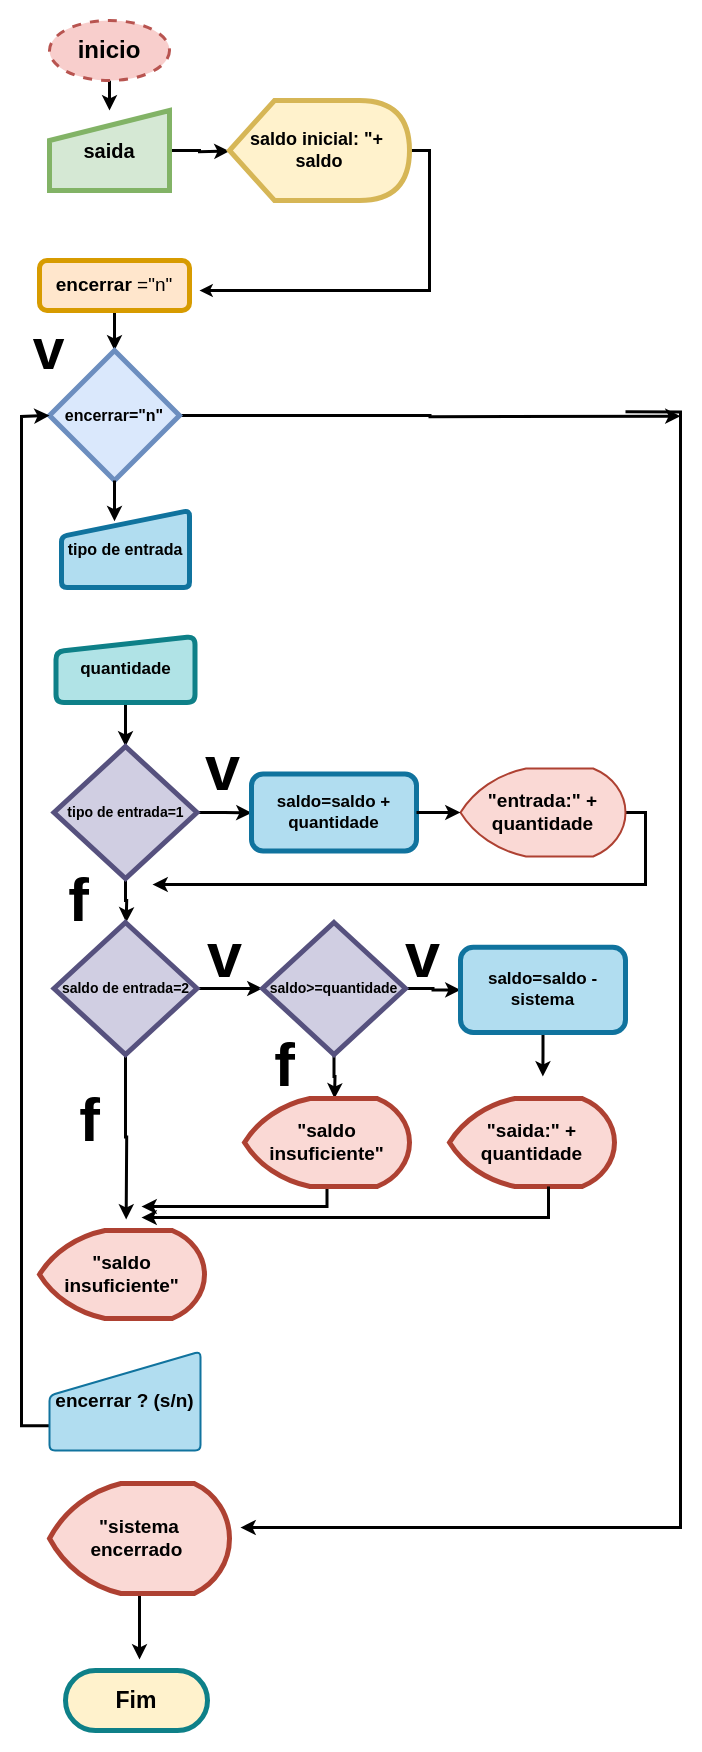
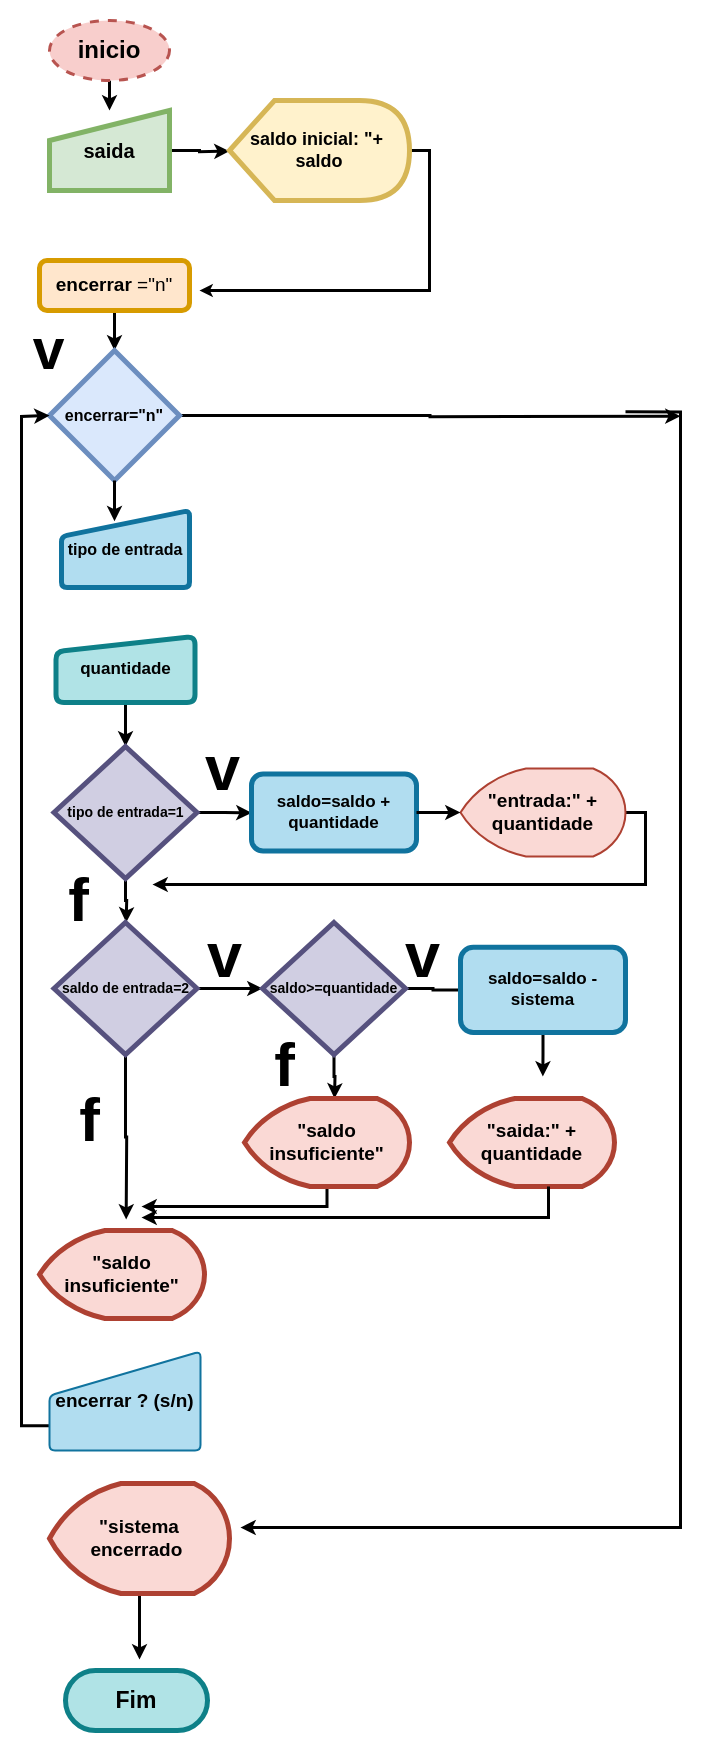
  <mxCell id="0" />
  <mxCell id="1" parent="0" />
  <mxCell id="2" style="edgeStyle=orthogonalEdgeStyle;rounded=0;orthogonalLoop=1;jettySize=auto;html=1;exitX=0.5;exitY=1;exitDx=0;exitDy=0;entryX=0.5;entryY=0;entryDx=0;entryDy=0;strokeWidth=3;" edge="1" parent="1" source="3" target="5"><mxGeometry relative="1" as="geometry" /></mxCell>
  <mxCell id="3" value="&lt;font style=&quot;font-size: 24px;&quot;&gt;&lt;b&gt;inicio&lt;/b&gt;&lt;/font&gt;" style="ellipse;whiteSpace=wrap;html=1;fillColor=#f8cecc;strokeColor=#b85450;strokeWidth=3;dashed=1;" vertex="1" parent="1"><mxGeometry x="49" y="20" width="120" height="60" as="geometry" /></mxCell>
  <mxCell id="4" style="edgeStyle=orthogonalEdgeStyle;rounded=0;orthogonalLoop=1;jettySize=auto;html=1;exitX=1;exitY=0.5;exitDx=0;exitDy=0;strokeWidth=3;" edge="1" parent="1" source="5"><mxGeometry relative="1" as="geometry"><mxPoint x="229" y="150.667" as="targetPoint" /></mxGeometry></mxCell>
  <mxCell id="5" value="&lt;b&gt;&lt;font style=&quot;font-size: 20px;&quot;&gt;saida&lt;/font&gt;&lt;/b&gt;" style="shape=manualInput;whiteSpace=wrap;html=1;fillColor=#d5e8d4;strokeColor=#82b366;strokeWidth=5;" vertex="1" parent="1"><mxGeometry x="49" y="110" width="120" height="80" as="geometry" /></mxCell>
  <mxCell id="6" style="edgeStyle=orthogonalEdgeStyle;rounded=0;orthogonalLoop=1;jettySize=auto;html=1;exitX=1;exitY=0.5;exitDx=0;exitDy=0;exitPerimeter=0;strokeWidth=3;endSize=4;" edge="1" parent="1" source="7"><mxGeometry relative="1" as="geometry"><mxPoint x="199" y="290" as="targetPoint" /><Array as="points"><mxPoint x="429" y="150" /><mxPoint x="429" y="290" /></Array></mxGeometry></mxCell>
  <mxCell id="7" value="&lt;font size=&quot;1&quot; style=&quot;&quot;&gt;&lt;b style=&quot;font-size: 18px;&quot;&gt;saldo inicial: &quot;+&amp;nbsp;&lt;/b&gt;&lt;/font&gt;&lt;div&gt;&lt;font size=&quot;1&quot; style=&quot;&quot;&gt;&lt;b style=&quot;font-size: 18px;&quot;&gt;saldo&lt;/b&gt;&lt;/font&gt;&lt;/div&gt;" style="shape=display;whiteSpace=wrap;html=1;fillColor=#fff2cc;strokeColor=#d6b656;strokeWidth=5;" vertex="1" parent="1"><mxGeometry x="229" y="100" width="180" height="100" as="geometry" /></mxCell>
  <mxCell id="8" style="edgeStyle=orthogonalEdgeStyle;rounded=0;orthogonalLoop=1;jettySize=auto;html=1;exitX=0.5;exitY=1;exitDx=0;exitDy=0;entryX=0.5;entryY=0;entryDx=0;entryDy=0;strokeWidth=3;" edge="1" parent="1" source="9" target="12"><mxGeometry relative="1" as="geometry" /></mxCell>
  <mxCell id="9" value="&lt;font style=&quot;font-size: 19px;&quot;&gt;&lt;b&gt;&lt;font style=&quot;font-size: 19px;&quot;&gt;encerrar &lt;/font&gt;&lt;/b&gt;=&quot;n&quot;&lt;/font&gt;" style="rounded=1;whiteSpace=wrap;html=1;fillColor=#ffe6cc;strokeColor=#d79b00;strokeWidth=5;" vertex="1" parent="1"><mxGeometry x="39" y="260" width="150" height="50" as="geometry" /></mxCell>
  <mxCell id="10" style="edgeStyle=orthogonalEdgeStyle;rounded=0;orthogonalLoop=1;jettySize=auto;html=1;exitX=1;exitY=0.5;exitDx=0;exitDy=0;strokeWidth=3;" edge="1" parent="1"><mxGeometry relative="1" as="geometry"><mxPoint x="240" y="1527" as="targetPoint" /><mxPoint x="625" y="411.37" as="sourcePoint" /><Array as="points"><mxPoint x="680" y="411" /><mxPoint x="680" y="1527" /></Array></mxGeometry></mxCell>
  <mxCell id="11" style="edgeStyle=orthogonalEdgeStyle;rounded=0;orthogonalLoop=1;jettySize=auto;html=1;exitX=1;exitY=0.5;exitDx=0;exitDy=0;strokeWidth=3;" edge="1" parent="1" source="12"><mxGeometry relative="1" as="geometry"><mxPoint x="680" y="415.667" as="targetPoint" /></mxGeometry></mxCell>
  <mxCell id="12" value="&lt;font style=&quot;font-size: 16px;&quot;&gt;&lt;b&gt;encerrar=&quot;n&quot;&lt;/b&gt;&lt;/font&gt;" style="rhombus;whiteSpace=wrap;html=1;fillColor=#dae8fc;strokeColor=#6c8ebf;strokeWidth=5;" vertex="1" parent="1"><mxGeometry x="49" y="350" width="130" height="130" as="geometry" /></mxCell>
  <mxCell id="13" value="&lt;font style=&quot;font-size: 16px;&quot;&gt;&lt;b&gt;tipo de entrada&lt;/b&gt;&lt;/font&gt;" style="html=1;strokeWidth=5;shape=manualInput;whiteSpace=wrap;rounded=1;size=26;arcSize=11;fillColor=#b1ddf0;strokeColor=#10739e;" vertex="1" parent="1"><mxGeometry x="61" y="510" width="128" height="77" as="geometry" /></mxCell>
  <mxCell id="14" style="edgeStyle=orthogonalEdgeStyle;rounded=0;orthogonalLoop=1;jettySize=auto;html=1;exitX=0.5;exitY=1;exitDx=0;exitDy=0;entryX=0.5;entryY=0;entryDx=0;entryDy=0;strokeWidth=3;" edge="1" parent="1" source="15" target="21"><mxGeometry relative="1" as="geometry" /></mxCell>
  <mxCell id="15" value="&lt;b&gt;&lt;font style=&quot;font-size: 17px;&quot;&gt;quantidade&lt;/font&gt;&lt;/b&gt;" style="html=1;strokeWidth=5;shape=manualInput;whiteSpace=wrap;rounded=1;size=15;arcSize=16;fillColor=#b0e3e6;strokeColor=#0e8088;" vertex="1" parent="1"><mxGeometry x="55.5" y="636" width="139" height="66" as="geometry" /></mxCell>
  <mxCell id="16" style="edgeStyle=orthogonalEdgeStyle;rounded=0;orthogonalLoop=1;jettySize=auto;html=1;exitX=0.5;exitY=1;exitDx=0;exitDy=0;entryX=0.414;entryY=0.139;entryDx=0;entryDy=0;entryPerimeter=0;strokeWidth=3;" edge="1" parent="1" source="12" target="13"><mxGeometry relative="1" as="geometry"><Array as="points"><mxPoint x="114" y="500" /><mxPoint x="114" y="500" /></Array></mxGeometry></mxCell>
  <mxCell id="17" value="&lt;font style=&quot;font-size: 57px;&quot;&gt;&lt;b&gt;v&lt;/b&gt;&lt;/font&gt;" style="text;html=1;align=center;verticalAlign=middle;resizable=0;points=[];autosize=1;strokeColor=none;fillColor=none;strokeWidth=6;" vertex="1" parent="1"><mxGeometry x="20" y="310" width="55" height="77" as="geometry" /></mxCell>
  <mxCell id="18" style="edgeStyle=orthogonalEdgeStyle;rounded=0;orthogonalLoop=1;jettySize=auto;html=1;exitX=0.5;exitY=1;exitDx=0;exitDy=0;" edge="1" parent="1" source="15" target="15"><mxGeometry relative="1" as="geometry" /></mxCell>
  <mxCell id="19" style="edgeStyle=orthogonalEdgeStyle;rounded=0;orthogonalLoop=1;jettySize=auto;html=1;exitX=1;exitY=0.5;exitDx=0;exitDy=0;strokeWidth=3;" edge="1" parent="1" source="21"><mxGeometry relative="1" as="geometry"><mxPoint x="251" y="812.333" as="targetPoint" /></mxGeometry></mxCell>
  <mxCell id="20" style="edgeStyle=orthogonalEdgeStyle;rounded=0;orthogonalLoop=1;jettySize=auto;html=1;exitX=0.5;exitY=1;exitDx=0;exitDy=0;strokeWidth=3;" edge="1" parent="1" source="21"><mxGeometry relative="1" as="geometry"><mxPoint x="125.667" y="922" as="targetPoint" /></mxGeometry></mxCell>
  <mxCell id="21" value="&lt;b&gt;&lt;font style=&quot;font-size: 14px;&quot;&gt;tipo de entrada=1&lt;/font&gt;&lt;/b&gt;" style="rhombus;whiteSpace=wrap;html=1;strokeWidth=5;fillColor=#d0cee2;strokeColor=#56517e;" vertex="1" parent="1"><mxGeometry x="53.5" y="746" width="143" height="132" as="geometry" /></mxCell>
  <mxCell id="22" value="&lt;b&gt;&lt;font style=&quot;font-size: 17px;&quot;&gt;saldo=saldo + quantidade&lt;/font&gt;&lt;/b&gt;" style="rounded=1;whiteSpace=wrap;html=1;strokeWidth=5;fillColor=#b1ddf0;strokeColor=#10739e;" vertex="1" parent="1"><mxGeometry x="251" y="773.5" width="165" height="77" as="geometry" /></mxCell>
  <mxCell id="23" style="edgeStyle=orthogonalEdgeStyle;rounded=0;orthogonalLoop=1;jettySize=auto;html=1;exitX=1;exitY=0.5;exitDx=0;exitDy=0;exitPerimeter=0;entryX=1;entryY=0.182;entryDx=0;entryDy=0;entryPerimeter=0;strokeWidth=3;" edge="1" parent="1" source="24"><mxGeometry relative="1" as="geometry"><mxPoint x="152" y="884.006" as="targetPoint" /><Array as="points"><mxPoint x="645" y="812" /><mxPoint x="645" y="884" /></Array></mxGeometry></mxCell>
  <mxCell id="24" value="&lt;b&gt;&lt;font style=&quot;font-size: 19px;&quot;&gt;&quot;entrada:&quot; + quantidade&lt;/font&gt;&lt;/b&gt;" style="strokeWidth=2;html=1;shape=mxgraph.flowchart.display;whiteSpace=wrap;fillColor=#fad9d5;strokeColor=#ae4132;" vertex="1" parent="1"><mxGeometry x="460" y="768" width="165" height="88" as="geometry" /></mxCell>
  <mxCell id="25" style="edgeStyle=orthogonalEdgeStyle;rounded=0;orthogonalLoop=1;jettySize=auto;html=1;exitX=1;exitY=0.5;exitDx=0;exitDy=0;entryX=0;entryY=0.5;entryDx=0;entryDy=0;entryPerimeter=0;strokeWidth=3;" edge="1" parent="1" source="22" target="24"><mxGeometry relative="1" as="geometry" /></mxCell>
  <mxCell id="26" value="&lt;font style=&quot;font-size: 63px;&quot;&gt;&lt;b&gt;v&lt;/b&gt;&lt;/font&gt;" style="text;html=1;align=center;verticalAlign=middle;resizable=0;points=[];autosize=1;strokeColor=none;fillColor=none;" vertex="1" parent="1"><mxGeometry x="194.5" y="724" width="55" height="88" as="geometry" /></mxCell>
  <mxCell id="27" style="edgeStyle=orthogonalEdgeStyle;rounded=0;orthogonalLoop=1;jettySize=auto;html=1;exitX=1;exitY=0.5;exitDx=0;exitDy=0;entryX=0;entryY=0.5;entryDx=0;entryDy=0;strokeWidth=3;" edge="1" parent="1" source="29" target="33"><mxGeometry relative="1" as="geometry" /></mxCell>
  <mxCell id="28" style="edgeStyle=orthogonalEdgeStyle;rounded=0;orthogonalLoop=1;jettySize=auto;html=1;exitX=0.5;exitY=1;exitDx=0;exitDy=0;strokeWidth=3;" edge="1" parent="1" source="29"><mxGeometry relative="1" as="geometry"><mxPoint x="125.667" y="1219" as="targetPoint" /></mxGeometry></mxCell>
  <mxCell id="29" value="&lt;b&gt;&lt;font style=&quot;font-size: 14px;&quot;&gt;saldo de entrada=2&lt;/font&gt;&lt;/b&gt;" style="rhombus;whiteSpace=wrap;html=1;strokeWidth=5;fillColor=#d0cee2;strokeColor=#56517e;" vertex="1" parent="1"><mxGeometry x="53.5" y="922" width="143" height="132" as="geometry" /></mxCell>
  <mxCell id="30" value="&lt;span style=&quot;font-size: 62px;&quot;&gt;&lt;b&gt;f&lt;/b&gt;&lt;/span&gt;" style="text;html=1;align=center;verticalAlign=middle;resizable=0;points=[];autosize=1;strokeColor=none;fillColor=none;" vertex="1" parent="1"><mxGeometry x="55.5" y="856" width="44" height="88" as="geometry" /></mxCell>
- <mxCell id="31" style="edgeStyle=orthogonalEdgeStyle;rounded=0;orthogonalLoop=1;jettySize=auto;html=1;exitX=1;exitY=0.5;exitDx=0;exitDy=0;entryX=0;entryY=0.5;entryDx=0;entryDy=0;strokeWidth=3;" edge="1" parent="1" source="33" target="36"><mxGeometry relative="1" as="geometry" /></mxCell>
+ <mxCell id="31" style="edgeStyle=orthogonalEdgeStyle;rounded=0;orthogonalLoop=1;jettySize=auto;html=1;exitX=1;exitY=0.5;exitDx=0;exitDy=0;entryX=0;entryY=0.5;entryDx=0;entryDy=0;strokeWidth=3;endArrow=none;" edge="1" parent="1" source="33" target="36"><mxGeometry relative="1" as="geometry" /></mxCell>
  <mxCell id="32" style="edgeStyle=orthogonalEdgeStyle;rounded=0;orthogonalLoop=1;jettySize=auto;html=1;exitX=0.5;exitY=1;exitDx=0;exitDy=0;strokeWidth=3;" edge="1" parent="1" source="33"><mxGeometry relative="1" as="geometry"><mxPoint x="334" y="1098" as="targetPoint" /></mxGeometry></mxCell>
  <mxCell id="33" value="&lt;b style=&quot;&quot;&gt;&lt;font style=&quot;font-size: 14px;&quot;&gt;saldo&amp;gt;=quantidade&lt;/font&gt;&lt;/b&gt;" style="rhombus;whiteSpace=wrap;html=1;strokeWidth=5;fillColor=#d0cee2;strokeColor=#56517e;" vertex="1" parent="1"><mxGeometry x="262" y="922" width="143" height="132" as="geometry" /></mxCell>
  <mxCell id="34" value="&lt;font style=&quot;font-size: 63px;&quot;&gt;&lt;b&gt;v&lt;/b&gt;&lt;/font&gt;" style="text;html=1;align=center;verticalAlign=middle;resizable=0;points=[];autosize=1;strokeColor=none;fillColor=none;" vertex="1" parent="1"><mxGeometry x="196.5" y="911" width="55" height="88" as="geometry" /></mxCell>
  <mxCell id="35" style="edgeStyle=orthogonalEdgeStyle;rounded=0;orthogonalLoop=1;jettySize=auto;html=1;exitX=0.5;exitY=1;exitDx=0;exitDy=0;strokeWidth=3;" edge="1" parent="1" source="36"><mxGeometry relative="1" as="geometry"><mxPoint x="542.333" y="1076" as="targetPoint" /></mxGeometry></mxCell>
  <mxCell id="36" value="&lt;b&gt;&lt;font style=&quot;font-size: 17px;&quot;&gt;saldo=saldo -sistema&lt;/font&gt;&lt;/b&gt;" style="rounded=1;whiteSpace=wrap;html=1;strokeWidth=5;fillColor=#b1ddf0;strokeColor=#10739e;" vertex="1" parent="1"><mxGeometry x="460" y="946.75" width="165" height="85.25" as="geometry" /></mxCell>
  <mxCell id="37" value="&lt;font style=&quot;font-size: 63px;&quot;&gt;&lt;b&gt;v&lt;/b&gt;&lt;/font&gt;" style="text;html=1;align=center;verticalAlign=middle;resizable=0;points=[];autosize=1;strokeColor=none;fillColor=none;" vertex="1" parent="1"><mxGeometry x="394" y="911" width="55" height="88" as="geometry" /></mxCell>
  <mxCell id="38" style="edgeStyle=orthogonalEdgeStyle;rounded=0;orthogonalLoop=1;jettySize=auto;html=1;exitX=0.5;exitY=1;exitDx=0;exitDy=0;exitPerimeter=0;strokeWidth=3;" edge="1" parent="1" source="39"><mxGeometry relative="1" as="geometry"><mxPoint x="141" y="1206" as="targetPoint" /><Array as="points"><mxPoint x="327" y="1206" /><mxPoint x="141" y="1206" /></Array></mxGeometry></mxCell>
  <mxCell id="39" value="&lt;span style=&quot;font-size: 19px;&quot;&gt;&lt;b&gt;&quot;saldo insuficiente&quot;&lt;/b&gt;&lt;/span&gt;" style="strokeWidth=5;html=1;shape=mxgraph.flowchart.display;whiteSpace=wrap;fillColor=#fad9d5;strokeColor=#ae4132;" vertex="1" parent="1"><mxGeometry x="244" y="1098" width="165" height="88" as="geometry" /></mxCell>
  <mxCell id="40" value="&lt;b&gt;&lt;font style=&quot;font-size: 19px;&quot;&gt;&quot;saida:&quot; + quantidade&lt;/font&gt;&lt;/b&gt;" style="strokeWidth=5;html=1;shape=mxgraph.flowchart.display;whiteSpace=wrap;fillColor=#fad9d5;strokeColor=#ae4132;" vertex="1" parent="1"><mxGeometry x="449" y="1098" width="165" height="88" as="geometry" /></mxCell>
  <mxCell id="41" value="&lt;span style=&quot;font-size: 62px;&quot;&gt;&lt;b&gt;f&lt;/b&gt;&lt;/span&gt;" style="text;html=1;align=center;verticalAlign=middle;resizable=0;points=[];autosize=1;strokeColor=none;fillColor=none;" vertex="1" parent="1"><mxGeometry x="262" y="1021" width="44" height="88" as="geometry" /></mxCell>
  <mxCell id="42" value="&lt;span style=&quot;font-size: 19px;&quot;&gt;&lt;b&gt;&quot;saldo insuficiente&quot;&lt;/b&gt;&lt;/span&gt;" style="strokeWidth=5;html=1;shape=mxgraph.flowchart.display;whiteSpace=wrap;fillColor=#fad9d5;strokeColor=#ae4132;" vertex="1" parent="1"><mxGeometry x="39" y="1230" width="165" height="88" as="geometry" /></mxCell>
  <mxCell id="43" style="edgeStyle=orthogonalEdgeStyle;rounded=0;orthogonalLoop=1;jettySize=auto;html=1;strokeWidth=3;" edge="1" parent="1" source="40"><mxGeometry relative="1" as="geometry"><mxPoint x="141" y="1217" as="targetPoint" /><mxPoint x="548" y="1197" as="sourcePoint" /><Array as="points"><mxPoint x="548" y="1217" /></Array></mxGeometry></mxCell>
  <mxCell id="44" value="&lt;span style=&quot;font-size: 62px;&quot;&gt;&lt;b&gt;f&lt;/b&gt;&lt;/span&gt;" style="text;html=1;align=center;verticalAlign=middle;resizable=0;points=[];autosize=1;strokeColor=none;fillColor=none;" vertex="1" parent="1"><mxGeometry x="66.5" y="1076" width="44" height="88" as="geometry" /></mxCell>
  <mxCell id="45" style="edgeStyle=orthogonalEdgeStyle;rounded=0;orthogonalLoop=1;jettySize=auto;html=1;exitX=0;exitY=0.75;exitDx=0;exitDy=0;entryX=0;entryY=0.5;entryDx=0;entryDy=0;strokeWidth=3;" edge="1" parent="1" source="46" target="12"><mxGeometry relative="1" as="geometry"><mxPoint x="20" y="416" as="targetPoint" /><Array as="points"><mxPoint x="21" y="1425" /><mxPoint x="21" y="416" /><mxPoint x="49" y="416" /></Array></mxGeometry></mxCell>
  <mxCell id="46" value="&lt;font style=&quot;font-size: 19px;&quot;&gt;&lt;b&gt;encerrar ? (s/n)&lt;/b&gt;&lt;/font&gt;" style="html=1;strokeWidth=2;shape=manualInput;whiteSpace=wrap;rounded=1;size=44;arcSize=11;fillColor=#b1ddf0;strokeColor=#10739e;" vertex="1" parent="1"><mxGeometry x="49" y="1351" width="151" height="99" as="geometry" /></mxCell>
  <mxCell id="47" style="edgeStyle=orthogonalEdgeStyle;rounded=0;orthogonalLoop=1;jettySize=auto;html=1;exitX=0.5;exitY=1;exitDx=0;exitDy=0;exitPerimeter=0;strokeWidth=3;" edge="1" parent="1" source="48"><mxGeometry relative="1" as="geometry"><mxPoint x="139" y="1659" as="targetPoint" /></mxGeometry></mxCell>
  <mxCell id="48" value="&lt;span style=&quot;font-size: 19px;&quot;&gt;&lt;b&gt;&quot;sistema encerrado&amp;nbsp;&lt;/b&gt;&lt;/span&gt;" style="strokeWidth=5;html=1;shape=mxgraph.flowchart.display;whiteSpace=wrap;fillColor=#fad9d5;strokeColor=#ae4132;" vertex="1" parent="1"><mxGeometry x="49" y="1483" width="180" height="110" as="geometry" /></mxCell>
- <mxCell id="49" value="&lt;font style=&quot;font-size: 23px;&quot;&gt;&lt;b&gt;Fim&lt;/b&gt;&lt;/font&gt;" style="rounded=1;whiteSpace=wrap;html=1;arcSize=50;strokeWidth=5;fillColor=#fff2cc;strokeColor=#0e8088;" vertex="1" parent="1"><mxGeometry x="65" y="1670" width="142" height="60" as="geometry" /></mxCell>
+ <mxCell id="49" value="&lt;font style=&quot;font-size: 23px;&quot;&gt;&lt;b&gt;Fim&lt;/b&gt;&lt;/font&gt;" style="rounded=1;whiteSpace=wrap;html=1;arcSize=50;strokeWidth=5;fillColor=#b0e3e6;strokeColor=#0e8088;" vertex="1" parent="1"><mxGeometry x="65" y="1670" width="142" height="60" as="geometry" /></mxCell>
